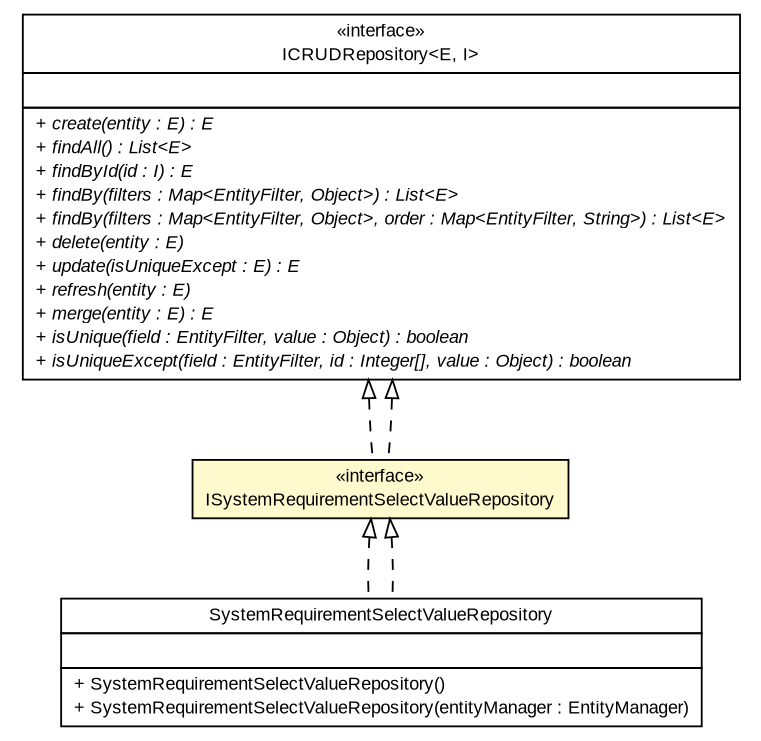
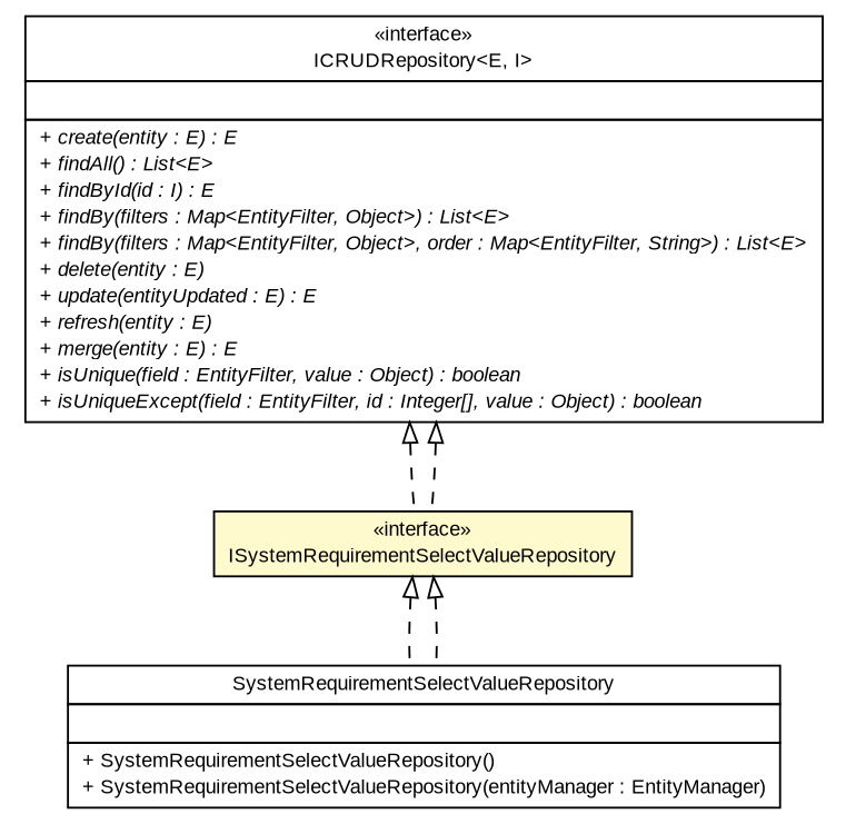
  digraph {
    nodesep=0.25
    ranksep=0.5
    node [fontcolor=black fontname=arial fontsize=10.0 shape=plaintext]
    edge [arrowtail=empty dir=back fontname=arial fontsize=10 headport=p labelfontname=arial labelfontsize=10 style=dashed tailport=p]
-   n1 [label=<<table title="gov.sandia.cf.dao.ICRUDRepository" border="0" cellborder="1" cellspacing="0" cellpadding="2" port="p" href="./ICRUDRepository.html"> 		<tr><td><table border="0" cellspacing="0" cellpadding="1"> <tr><td align="center" balign="center"> &#171;interface&#187; </td></tr> <tr><td align="center" balign="center"> ICRUDRepository&lt;E, I&gt; </td></tr> 		</table></td></tr> 		<tr><td><table border="0" cellspacing="0" cellpadding="1"> <tr><td align="left" balign="left">  </td></tr> 		</table></td></tr> 		<tr><td><table border="0" cellspacing="0" cellpadding="1"> <tr><td align="left" balign="left"><font face="arial italic" point-size="10.0"> + create(entity : E) : E </font></td></tr> <tr><td align="left" balign="left"><font face="arial italic" point-size="10.0"> + findAll() : List&lt;E&gt; </font></td></tr> <tr><td align="left" balign="left"><font face="arial italic" point-size="10.0"> + findById(id : I) : E </font></td></tr> <tr><td align="left" balign="left"><font face="arial italic" point-size="10.0"> + findBy(filters : Map&lt;EntityFilter, Object&gt;) : List&lt;E&gt; </font></td></tr> <tr><td align="left" balign="left"><font face="arial italic" point-size="10.0"> + findBy(filters : Map&lt;EntityFilter, Object&gt;, order : Map&lt;EntityFilter, String&gt;) : List&lt;E&gt; </font></td></tr> <tr><td align="left" balign="left"><font face="arial italic" point-size="10.0"> + delete(entity : E) </font></td></tr> <tr><td align="left" balign="left"><font face="arial italic" point-size="10.0"> + update(isUniqueExcept : E) : E </font></td></tr> <tr><td align="left" balign="left"><font face="arial italic" point-size="10.0"> + refresh(entity : E) </font></td></tr> <tr><td align="left" balign="left"><font face="arial italic" point-size="10.0"> + merge(entity : E) : E </font></td></tr> <tr><td align="left" balign="left"><font face="arial italic" point-size="10.0"> + isUnique(field : EntityFilter, value : Object) : boolean </font></td></tr> <tr><td align="left" balign="left"><font face="arial italic" point-size="10.0"> + isUniqueExcept(field : EntityFilter, id : Integer[], value : Object) : boolean </font></td></tr> 		</table></td></tr> 		</table>>]
+   n1 [label=<<table title="gov.sandia.cf.dao.ICRUDRepository" border="0" cellborder="1" cellspacing="0" cellpadding="2" port="p" href="./ICRUDRepository.html"> 		<tr><td><table border="0" cellspacing="0" cellpadding="1"> <tr><td align="center" balign="center"> &#171;interface&#187; </td></tr> <tr><td align="center" balign="center"> ICRUDRepository&lt;E, I&gt; </td></tr> 		</table></td></tr> 		<tr><td><table border="0" cellspacing="0" cellpadding="1"> <tr><td align="left" balign="left">  </td></tr> 		</table></td></tr> 		<tr><td><table border="0" cellspacing="0" cellpadding="1"> <tr><td align="left" balign="left"><font face="arial italic" point-size="10.0"> + create(entity : E) : E </font></td></tr> <tr><td align="left" balign="left"><font face="arial italic" point-size="10.0"> + findAll() : List&lt;E&gt; </font></td></tr> <tr><td align="left" balign="left"><font face="arial italic" point-size="10.0"> + findById(id : I) : E </font></td></tr> <tr><td align="left" balign="left"><font face="arial italic" point-size="10.0"> + findBy(filters : Map&lt;EntityFilter, Object&gt;) : List&lt;E&gt; </font></td></tr> <tr><td align="left" balign="left"><font face="arial italic" point-size="10.0"> + findBy(filters : Map&lt;EntityFilter, Object&gt;, order : Map&lt;EntityFilter, String&gt;) : List&lt;E&gt; </font></td></tr> <tr><td align="left" balign="left"><font face="arial italic" point-size="10.0"> + delete(entity : E) </font></td></tr> <tr><td align="left" balign="left"><font face="arial italic" point-size="10.0"> + update(entityUpdated : E) : E </font></td></tr> <tr><td align="left" balign="left"><font face="arial italic" point-size="10.0"> + refresh(entity : E) </font></td></tr> <tr><td align="left" balign="left"><font face="arial italic" point-size="10.0"> + merge(entity : E) : E </font></td></tr> <tr><td align="left" balign="left"><font face="arial italic" point-size="10.0"> + isUnique(field : EntityFilter, value : Object) : boolean </font></td></tr> <tr><td align="left" balign="left"><font face="arial italic" point-size="10.0"> + isUniqueExcept(field : EntityFilter, id : Integer[], value : Object) : boolean </font></td></tr> 		</table></td></tr> 		</table>>]
    n2 [label=<<table title="gov.sandia.cf.dao.ISystemRequirementSelectValueRepository" border="0" cellborder="1" cellspacing="0" cellpadding="2" port="p" bgcolor="lemonChiffon" href="./ISystemRequirementSelectValueRepository.html"> 		<tr><td><table border="0" cellspacing="0" cellpadding="1"> <tr><td align="center" balign="center"> &#171;interface&#187; </td></tr> <tr><td align="center" balign="center"> ISystemRequirementSelectValueRepository </td></tr> 		</table></td></tr> 		</table>>]
    n3 [label=<<table title="gov.sandia.cf.dao.impl.SystemRequirementSelectValueRepository" border="0" cellborder="1" cellspacing="0" cellpadding="2" port="p" href="./impl/SystemRequirementSelectValueRepository.html"> 		<tr><td><table border="0" cellspacing="0" cellpadding="1"> <tr><td align="center" balign="center"> SystemRequirementSelectValueRepository </td></tr> 		</table></td></tr> 		<tr><td><table border="0" cellspacing="0" cellpadding="1"> <tr><td align="left" balign="left">  </td></tr> 		</table></td></tr> 		<tr><td><table border="0" cellspacing="0" cellpadding="1"> <tr><td align="left" balign="left"> + SystemRequirementSelectValueRepository() </td></tr> <tr><td align="left" balign="left"> + SystemRequirementSelectValueRepository(entityManager : EntityManager) </td></tr> 		</table></td></tr> 		</table>>]
    n1 -> n2
    n1 -> n2
    n2 -> n3
    n2 -> n3
  }
